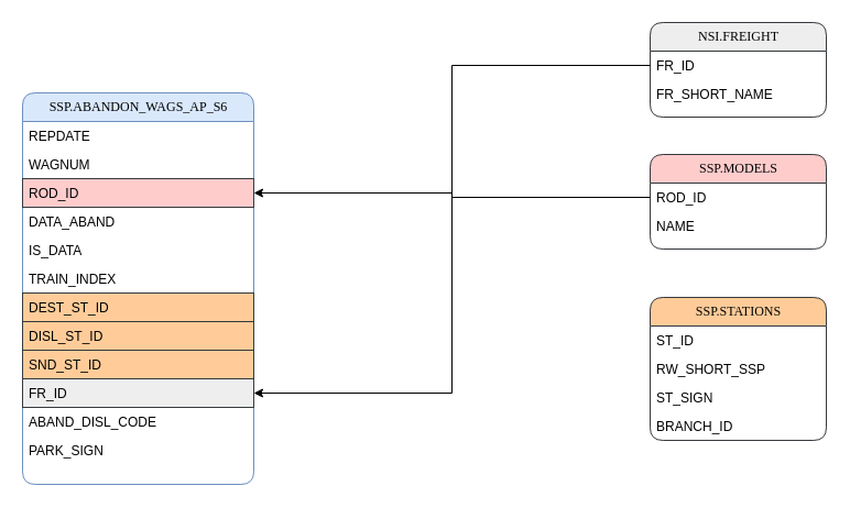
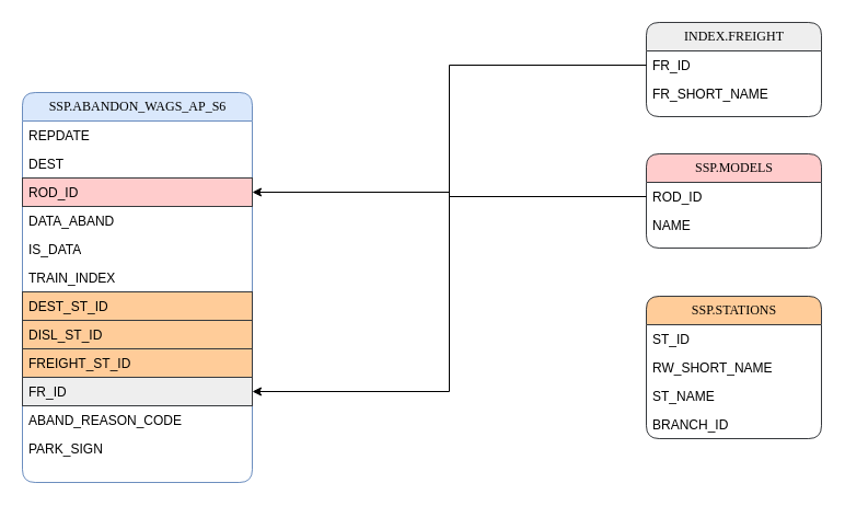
  <mxCell id="0" />
  <mxCell id="1" parent="0" />
  <mxCell id="2" value="SSP.ABANDON_WAGS_AP_S6" style="swimlane;html=1;fontStyle=0;childLayout=stackLayout;horizontal=1;startSize=26;fillColor=#dae8fc;horizontalStack=0;resizeParent=1;resizeLast=0;collapsible=1;marginBottom=0;swimlaneFillColor=#ffffff;align=center;rounded=1;shadow=0;comic=0;labelBackgroundColor=none;strokeWidth=1;fontFamily=Verdana;fontSize=12;strokeColor=#6c8ebf;" parent="1" vertex="1"><mxGeometry x="20" y="84" width="210" height="356" as="geometry" /></mxCell>
  <mxCell id="3" value="REPDATE" style="text;html=1;strokeColor=none;fillColor=none;spacingLeft=4;spacingRight=4;whiteSpace=wrap;overflow=hidden;rotatable=0;points=[[0,0.5],[1,0.5]];portConstraint=eastwest;" parent="2" vertex="1"><mxGeometry y="26" width="210" height="26" as="geometry" /></mxCell>
- <mxCell id="4" value="WAGNUM" style="text;html=1;strokeColor=none;fillColor=none;spacingLeft=4;spacingRight=4;whiteSpace=wrap;overflow=hidden;rotatable=0;points=[[0,0.5],[1,0.5]];portConstraint=eastwest;" parent="2" vertex="1"><mxGeometry y="52" width="210" height="26" as="geometry" /></mxCell>
+ <mxCell id="4" value="DEST" style="text;html=1;strokeColor=none;fillColor=none;spacingLeft=4;spacingRight=4;whiteSpace=wrap;overflow=hidden;rotatable=0;points=[[0,0.5],[1,0.5]];portConstraint=eastwest;" parent="2" vertex="1"><mxGeometry y="52" width="210" height="26" as="geometry" /></mxCell>
  <mxCell id="5" value="ROD_ID" style="text;html=1;strokeColor=#36393d;fillColor=#ffcccc;spacingLeft=4;spacingRight=4;whiteSpace=wrap;overflow=hidden;rotatable=0;points=[[0,0.5],[1,0.5]];portConstraint=eastwest;" parent="2" vertex="1"><mxGeometry y="78" width="210" height="26" as="geometry" /></mxCell>
  <mxCell id="6" value="DATA_ABAND" style="text;html=1;strokeColor=none;fillColor=none;spacingLeft=4;spacingRight=4;whiteSpace=wrap;overflow=hidden;rotatable=0;points=[[0,0.5],[1,0.5]];portConstraint=eastwest;" vertex="1" parent="2"><mxGeometry y="104" width="210" height="26" as="geometry" /></mxCell>
  <mxCell id="7" value="IS_DATA" style="text;html=1;strokeColor=none;fillColor=none;spacingLeft=4;spacingRight=4;whiteSpace=wrap;overflow=hidden;rotatable=0;points=[[0,0.5],[1,0.5]];portConstraint=eastwest;" vertex="1" parent="2"><mxGeometry y="130" width="210" height="26" as="geometry" /></mxCell>
  <mxCell id="8" value="TRAIN_INDEX" style="text;html=1;strokeColor=none;fillColor=none;spacingLeft=4;spacingRight=4;whiteSpace=wrap;overflow=hidden;rotatable=0;points=[[0,0.5],[1,0.5]];portConstraint=eastwest;" vertex="1" parent="2"><mxGeometry y="156" width="210" height="26" as="geometry" /></mxCell>
  <mxCell id="9" value="DEST_ST_ID" style="text;html=1;strokeColor=#36393d;fillColor=#ffcc99;spacingLeft=4;spacingRight=4;whiteSpace=wrap;overflow=hidden;rotatable=0;points=[[0,0.5],[1,0.5]];portConstraint=eastwest;" vertex="1" parent="2"><mxGeometry y="182" width="210" height="26" as="geometry" /></mxCell>
  <mxCell id="10" value="DISL_ST_ID" style="text;html=1;strokeColor=#36393d;fillColor=#ffcc99;spacingLeft=4;spacingRight=4;whiteSpace=wrap;overflow=hidden;rotatable=0;points=[[0,0.5],[1,0.5]];portConstraint=eastwest;" vertex="1" parent="2"><mxGeometry y="208" width="210" height="26" as="geometry" /></mxCell>
- <mxCell id="11" value="SND_ST_ID" style="text;html=1;strokeColor=#36393d;fillColor=#ffcc99;spacingLeft=4;spacingRight=4;whiteSpace=wrap;overflow=hidden;rotatable=0;points=[[0,0.5],[1,0.5]];portConstraint=eastwest;" vertex="1" parent="2"><mxGeometry y="234" width="210" height="26" as="geometry" /></mxCell>
+ <mxCell id="11" value="FREIGHT_ST_ID" style="text;html=1;strokeColor=#36393d;fillColor=#ffcc99;spacingLeft=4;spacingRight=4;whiteSpace=wrap;overflow=hidden;rotatable=0;points=[[0,0.5],[1,0.5]];portConstraint=eastwest;" vertex="1" parent="2"><mxGeometry y="234" width="210" height="26" as="geometry" /></mxCell>
  <mxCell id="12" value="FR_ID" style="text;html=1;strokeColor=#36393d;fillColor=#eeeeee;spacingLeft=4;spacingRight=4;whiteSpace=wrap;overflow=hidden;rotatable=0;points=[[0,0.5],[1,0.5]];portConstraint=eastwest;" vertex="1" parent="2"><mxGeometry y="260" width="210" height="26" as="geometry" /></mxCell>
- <mxCell id="13" value="ABAND_DISL_CODE&lt;br&gt;" style="text;html=1;strokeColor=none;fillColor=none;spacingLeft=4;spacingRight=4;whiteSpace=wrap;overflow=hidden;rotatable=0;points=[[0,0.5],[1,0.5]];portConstraint=eastwest;" vertex="1" parent="2"><mxGeometry y="286" width="210" height="26" as="geometry" /></mxCell>
+ <mxCell id="13" value="ABAND_REASON_CODE&lt;br&gt;" style="text;html=1;strokeColor=none;fillColor=none;spacingLeft=4;spacingRight=4;whiteSpace=wrap;overflow=hidden;rotatable=0;points=[[0,0.5],[1,0.5]];portConstraint=eastwest;" vertex="1" parent="2"><mxGeometry y="286" width="210" height="26" as="geometry" /></mxCell>
  <mxCell id="14" value="PARK_SIGN" style="text;html=1;strokeColor=none;fillColor=none;spacingLeft=4;spacingRight=4;whiteSpace=wrap;overflow=hidden;rotatable=0;points=[[0,0.5],[1,0.5]];portConstraint=eastwest;" vertex="1" parent="2"><mxGeometry y="312" width="210" height="26" as="geometry" /></mxCell>
- <mxCell id="15" value="NSI.FREIGHT" style="swimlane;html=1;fontStyle=0;childLayout=stackLayout;horizontal=1;startSize=26;fillColor=#eeeeee;horizontalStack=0;resizeParent=1;resizeLast=0;collapsible=1;marginBottom=0;swimlaneFillColor=#ffffff;align=center;rounded=1;shadow=0;comic=0;labelBackgroundColor=none;strokeWidth=1;fontFamily=Verdana;fontSize=12;strokeColor=#36393d;" parent="1" vertex="1"><mxGeometry x="590" y="20" width="160" height="86" as="geometry" /></mxCell>
+ <mxCell id="15" value="INDEX.FREIGHT" style="swimlane;html=1;fontStyle=0;childLayout=stackLayout;horizontal=1;startSize=26;fillColor=#eeeeee;horizontalStack=0;resizeParent=1;resizeLast=0;collapsible=1;marginBottom=0;swimlaneFillColor=#ffffff;align=center;rounded=1;shadow=0;comic=0;labelBackgroundColor=none;strokeWidth=1;fontFamily=Verdana;fontSize=12;strokeColor=#36393d;" parent="1" vertex="1"><mxGeometry x="590" y="20" width="160" height="86" as="geometry" /></mxCell>
  <mxCell id="16" value="FR_ID" style="text;html=1;strokeColor=none;fillColor=none;spacingLeft=4;spacingRight=4;whiteSpace=wrap;overflow=hidden;rotatable=0;points=[[0,0.5],[1,0.5]];portConstraint=eastwest;" parent="15" vertex="1"><mxGeometry y="26" width="160" height="26" as="geometry" /></mxCell>
  <mxCell id="17" value="FR_SHORT_NAME" style="text;html=1;strokeColor=none;fillColor=none;spacingLeft=4;spacingRight=4;whiteSpace=wrap;overflow=hidden;rotatable=0;points=[[0,0.5],[1,0.5]];portConstraint=eastwest;" parent="15" vertex="1"><mxGeometry y="52" width="160" height="26" as="geometry" /></mxCell>
  <mxCell id="18" style="edgeStyle=orthogonalEdgeStyle;rounded=0;orthogonalLoop=1;jettySize=auto;html=1;exitX=0;exitY=0.5;exitDx=0;exitDy=0;entryX=1;entryY=0.5;entryDx=0;entryDy=0;" edge="1" parent="1" source="16" target="12"><mxGeometry relative="1" as="geometry" /></mxCell>
  <mxCell id="19" value="SSP.MODELS" style="swimlane;html=1;fontStyle=0;childLayout=stackLayout;horizontal=1;startSize=26;fillColor=#ffcccc;horizontalStack=0;resizeParent=1;resizeLast=0;collapsible=1;marginBottom=0;swimlaneFillColor=#ffffff;align=center;rounded=1;shadow=0;comic=0;labelBackgroundColor=none;strokeWidth=1;fontFamily=Verdana;fontSize=12;strokeColor=#36393d;" vertex="1" parent="1"><mxGeometry x="590" y="140" width="160" height="86" as="geometry" /></mxCell>
  <mxCell id="20" value="ROD_ID" style="text;html=1;strokeColor=none;fillColor=none;spacingLeft=4;spacingRight=4;whiteSpace=wrap;overflow=hidden;rotatable=0;points=[[0,0.5],[1,0.5]];portConstraint=eastwest;" vertex="1" parent="19"><mxGeometry y="26" width="160" height="26" as="geometry" /></mxCell>
  <mxCell id="21" value="NAME" style="text;html=1;strokeColor=none;fillColor=none;spacingLeft=4;spacingRight=4;whiteSpace=wrap;overflow=hidden;rotatable=0;points=[[0,0.5],[1,0.5]];portConstraint=eastwest;" vertex="1" parent="19"><mxGeometry y="52" width="160" height="26" as="geometry" /></mxCell>
  <mxCell id="22" style="edgeStyle=orthogonalEdgeStyle;rounded=0;orthogonalLoop=1;jettySize=auto;html=1;exitX=0;exitY=0.5;exitDx=0;exitDy=0;entryX=1;entryY=0.5;entryDx=0;entryDy=0;" edge="1" parent="1" source="20" target="5"><mxGeometry relative="1" as="geometry" /></mxCell>
  <mxCell id="23" value="SSP.STATIONS" style="swimlane;html=1;fontStyle=0;childLayout=stackLayout;horizontal=1;startSize=26;fillColor=#ffcc99;horizontalStack=0;resizeParent=1;resizeLast=0;collapsible=1;marginBottom=0;swimlaneFillColor=#ffffff;align=center;rounded=1;shadow=0;comic=0;labelBackgroundColor=none;strokeWidth=1;fontFamily=Verdana;fontSize=12;strokeColor=#36393d;" vertex="1" parent="1"><mxGeometry x="590" y="270" width="160" height="130" as="geometry" /></mxCell>
  <mxCell id="24" value="ST_ID" style="text;html=1;strokeColor=none;fillColor=none;spacingLeft=4;spacingRight=4;whiteSpace=wrap;overflow=hidden;rotatable=0;points=[[0,0.5],[1,0.5]];portConstraint=eastwest;" vertex="1" parent="23"><mxGeometry y="26" width="160" height="26" as="geometry" /></mxCell>
- <mxCell id="25" value="RW_SHORT_SSP" style="text;html=1;strokeColor=none;fillColor=none;spacingLeft=4;spacingRight=4;whiteSpace=wrap;overflow=hidden;rotatable=0;points=[[0,0.5],[1,0.5]];portConstraint=eastwest;" vertex="1" parent="23"><mxGeometry y="52" width="160" height="26" as="geometry" /></mxCell>
- <mxCell id="26" value="ST_SIGN" style="text;html=1;strokeColor=none;fillColor=none;spacingLeft=4;spacingRight=4;whiteSpace=wrap;overflow=hidden;rotatable=0;points=[[0,0.5],[1,0.5]];portConstraint=eastwest;" vertex="1" parent="23"><mxGeometry y="78" width="160" height="26" as="geometry" /></mxCell>
+ <mxCell id="25" value="RW_SHORT_NAME" style="text;html=1;strokeColor=none;fillColor=none;spacingLeft=4;spacingRight=4;whiteSpace=wrap;overflow=hidden;rotatable=0;points=[[0,0.5],[1,0.5]];portConstraint=eastwest;" vertex="1" parent="23"><mxGeometry y="52" width="160" height="26" as="geometry" /></mxCell>
+ <mxCell id="26" value="ST_NAME" style="text;html=1;strokeColor=none;fillColor=none;spacingLeft=4;spacingRight=4;whiteSpace=wrap;overflow=hidden;rotatable=0;points=[[0,0.5],[1,0.5]];portConstraint=eastwest;" vertex="1" parent="23"><mxGeometry y="78" width="160" height="26" as="geometry" /></mxCell>
  <mxCell id="27" value="BRANCH_ID" style="text;html=1;strokeColor=none;fillColor=none;spacingLeft=4;spacingRight=4;whiteSpace=wrap;overflow=hidden;rotatable=0;points=[[0,0.5],[1,0.5]];portConstraint=eastwest;" vertex="1" parent="23"><mxGeometry y="104" width="160" height="26" as="geometry" /></mxCell>
